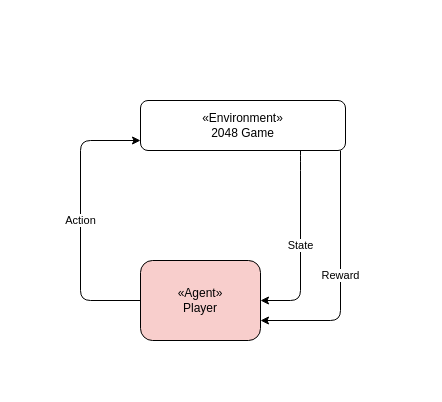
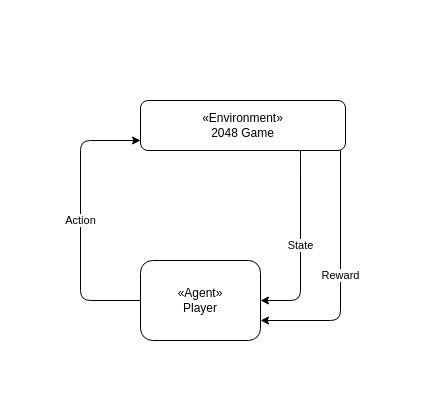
  <mxCell id="0" />
  <mxCell id="1" parent="0" />
  <mxCell id="2" value="" style="group;fillColor=default;container=0;" parent="1" vertex="1" connectable="0"><mxGeometry x="20" y="20" width="400" height="360" as="geometry" /></mxCell>
  <mxCell id="3" value="State" style="edgeStyle=orthogonalEdgeStyle;rounded=1;orthogonalLoop=1;jettySize=auto;html=1;" parent="1" source="5" target="7" edge="1"><mxGeometry relative="1" as="geometry"><Array as="points"><mxPoint x="300" y="160" /><mxPoint x="300" y="280" /></Array></mxGeometry></mxCell>
  <mxCell id="4" value="Reward" style="edgeStyle=orthogonalEdgeStyle;rounded=1;orthogonalLoop=1;jettySize=auto;html=1;" parent="1" source="5" target="7" edge="1"><mxGeometry relative="1" as="geometry"><Array as="points"><mxPoint x="340" y="120" /><mxPoint x="340" y="320" /></Array></mxGeometry></mxCell>
  <mxCell id="5" value="«Environment»&lt;br&gt;2048 Game" style="rounded=1;whiteSpace=wrap;html=1;" parent="1" vertex="1"><mxGeometry x="140" y="100" width="205" height="50" as="geometry" /></mxCell>
  <mxCell id="6" value="Action" style="edgeStyle=orthogonalEdgeStyle;rounded=1;orthogonalLoop=1;jettySize=auto;html=1;" parent="1" source="7" target="5" edge="1"><mxGeometry relative="1" as="geometry"><Array as="points"><mxPoint x="80" y="300" /><mxPoint x="80" y="140" /></Array></mxGeometry></mxCell>
- <mxCell id="7" value="«Agent»&lt;br&gt;Player" style="rounded=1;whiteSpace=wrap;html=1;fillColor=#f8cecc;" parent="1" vertex="1"><mxGeometry x="140" y="260" width="120" height="80" as="geometry" /></mxCell>
+ <mxCell id="7" value="«Agent»&lt;br&gt;Player" style="rounded=1;whiteSpace=wrap;html=1;" parent="1" vertex="1"><mxGeometry x="140" y="260" width="120" height="80" as="geometry" /></mxCell>
  <mxCell id="8" value="" style="group" vertex="1" connectable="0" parent="1"><mxGeometry x="20" y="20" width="400" height="360" as="geometry" /></mxCell>
  <mxCell id="9" value="" style="rounded=0;whiteSpace=wrap;html=1;fillColor=none;strokeColor=none;" parent="8" vertex="1"><mxGeometry width="400" height="360" as="geometry" /></mxCell>
